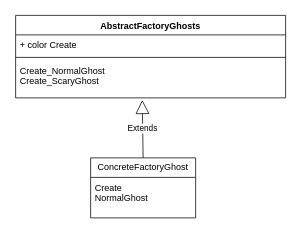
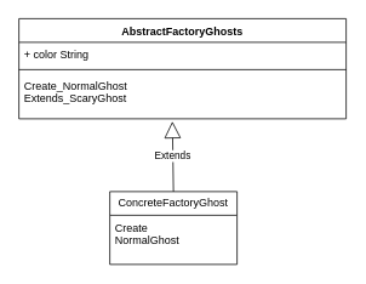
  <mxCell id="0" />
  <mxCell id="1" parent="0" />
  <mxCell id="2" value="AbstractFactoryGhosts" style="swimlane;fontStyle=1;align=center;verticalAlign=top;childLayout=stackLayout;horizontal=1;startSize=26;horizontalStack=0;resizeParent=1;resizeParentMax=0;resizeLast=0;collapsible=1;marginBottom=0;whiteSpace=wrap;html=1;" vertex="1" parent="1"><mxGeometry x="20" y="20" width="360" height="110" as="geometry" /></mxCell>
- <mxCell id="3" value="+ color Create" style="text;strokeColor=none;fillColor=none;align=left;verticalAlign=top;spacingLeft=4;spacingRight=4;overflow=hidden;rotatable=0;points=[[0,0.5],[1,0.5]];portConstraint=eastwest;whiteSpace=wrap;html=1;" vertex="1" parent="2"><mxGeometry y="26" width="360" height="26" as="geometry" /></mxCell>
+ <mxCell id="3" value="+ color String" style="text;strokeColor=none;fillColor=none;align=left;verticalAlign=top;spacingLeft=4;spacingRight=4;overflow=hidden;rotatable=0;points=[[0,0.5],[1,0.5]];portConstraint=eastwest;whiteSpace=wrap;html=1;" vertex="1" parent="2"><mxGeometry y="26" width="360" height="26" as="geometry" /></mxCell>
  <mxCell id="4" value="" style="line;strokeWidth=1;fillColor=none;align=left;verticalAlign=middle;spacingTop=-1;spacingLeft=3;spacingRight=3;rotatable=0;labelPosition=right;points=[];portConstraint=eastwest;strokeColor=inherit;" vertex="1" parent="2"><mxGeometry y="52" width="360" height="8" as="geometry" /></mxCell>
- <mxCell id="5" value="Create_NormalGhost&amp;nbsp;&lt;div&gt;Create_ScaryGhost&amp;nbsp;&lt;/div&gt;" style="text;strokeColor=none;fillColor=none;align=left;verticalAlign=top;spacingLeft=4;spacingRight=4;overflow=hidden;rotatable=0;points=[[0,0.5],[1,0.5]];portConstraint=eastwest;whiteSpace=wrap;html=1;" vertex="1" parent="2"><mxGeometry y="60" width="360" height="50" as="geometry" /></mxCell>
+ <mxCell id="5" value="Create_NormalGhost&amp;nbsp;&lt;div&gt;Extends_ScaryGhost&amp;nbsp;&lt;/div&gt;" style="text;strokeColor=none;fillColor=none;align=left;verticalAlign=top;spacingLeft=4;spacingRight=4;overflow=hidden;rotatable=0;points=[[0,0.5],[1,0.5]];portConstraint=eastwest;whiteSpace=wrap;html=1;" vertex="1" parent="2"><mxGeometry y="60" width="360" height="50" as="geometry" /></mxCell>
  <mxCell id="6" value="Extends" style="endArrow=block;endSize=16;endFill=0;html=1;rounded=0;entryX=0.469;entryY=1.058;entryDx=0;entryDy=0;entryPerimeter=0;" edge="1" parent="1" target="5"><mxGeometry width="160" relative="1" as="geometry"><mxPoint x="190" y="210" as="sourcePoint" /><mxPoint x="180" y="140" as="targetPoint" /></mxGeometry></mxCell>
  <mxCell id="7" value="ConcreteFactoryGhost" style="swimlane;fontStyle=0;childLayout=stackLayout;horizontal=1;startSize=26;fillColor=none;horizontalStack=0;resizeParent=1;resizeParentMax=0;resizeLast=0;collapsible=1;marginBottom=0;whiteSpace=wrap;html=1;" vertex="1" parent="1"><mxGeometry x="120" y="210" width="140" height="80" as="geometry" /></mxCell>
  <mxCell id="8" value="&lt;div&gt;Create&lt;/div&gt;&lt;div&gt;NormalGhost&lt;/div&gt;&lt;div&gt;&lt;br&gt;&lt;/div&gt;" style="text;strokeColor=none;fillColor=none;align=left;verticalAlign=top;spacingLeft=4;spacingRight=4;overflow=hidden;rotatable=0;points=[[0,0.5],[1,0.5]];portConstraint=eastwest;whiteSpace=wrap;html=1;" vertex="1" parent="7"><mxGeometry y="26" width="140" height="54" as="geometry" /></mxCell>
